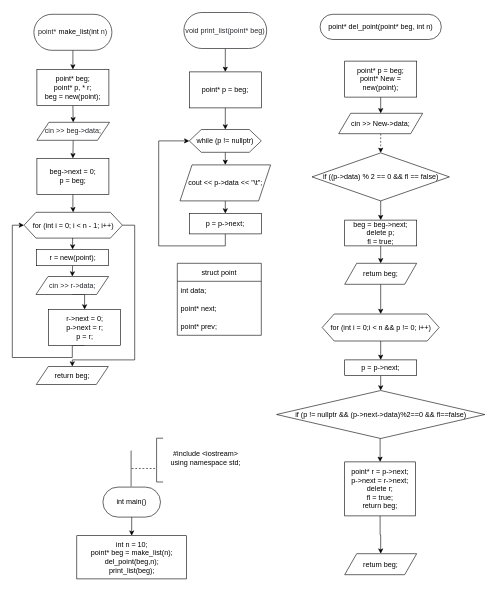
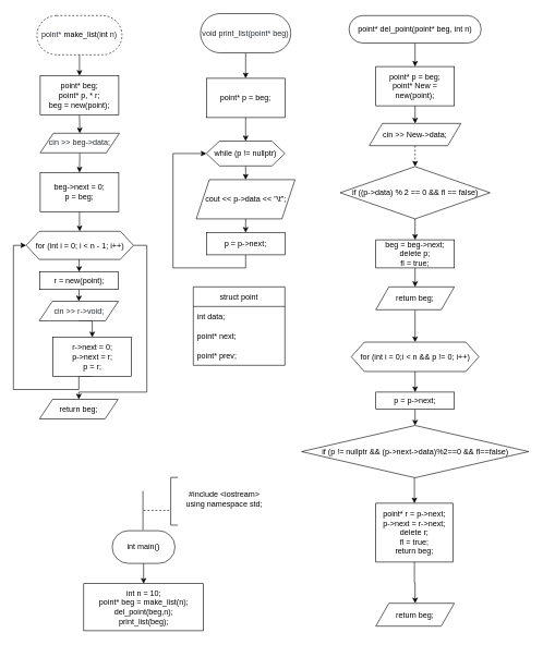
  <mxCell id="0" />
  <mxCell id="1" parent="0" />
  <mxCell id="2" value="" style="endArrow=none;html=1;rounded=0;entryX=0.5;entryY=0;entryDx=0;entryDy=0;" edge="1" parent="1"><mxGeometry width="50" height="50" relative="1" as="geometry"><mxPoint x="218" y="750" as="sourcePoint" /><mxPoint x="218" y="810" as="targetPoint" /></mxGeometry></mxCell>
  <mxCell id="3" value="" style="endArrow=none;dashed=1;html=1;rounded=0;" edge="1" parent="1"><mxGeometry width="50" height="50" relative="1" as="geometry"><mxPoint x="258" y="780" as="sourcePoint" /><mxPoint x="218" y="780" as="targetPoint" /></mxGeometry></mxCell>
  <mxCell id="4" value="" style="shape=partialRectangle;whiteSpace=wrap;html=1;bottom=1;right=1;left=1;top=0;fillColor=none;routingCenterX=-0.5;rotation=90;" vertex="1" parent="1"><mxGeometry x="229" y="761" width="73" height="10" as="geometry" /></mxCell>
  <mxCell id="5" value="&lt;div&gt;#include &amp;lt;iostream&amp;gt;&lt;/div&gt;&lt;div&gt;&lt;span&gt;using namespace std;&lt;/span&gt;&lt;br&gt;&lt;/div&gt;" style="text;html=1;align=center;verticalAlign=middle;resizable=0;points=[];autosize=1;strokeColor=none;fillColor=none;" vertex="1" parent="1"><mxGeometry x="278.31" y="746" width="127" height="32" as="geometry" /></mxCell>
  <mxCell id="6" style="edgeStyle=orthogonalEdgeStyle;rounded=0;orthogonalLoop=1;jettySize=auto;html=1;exitX=0.5;exitY=1;exitDx=0;exitDy=0;entryX=0.5;entryY=0;entryDx=0;entryDy=0;" edge="1" parent="1" source="7" target="57"><mxGeometry relative="1" as="geometry"><mxPoint x="219" y="892" as="targetPoint" /></mxGeometry></mxCell>
  <mxCell id="7" value="int main()" style="rounded=1;whiteSpace=wrap;html=1;arcSize=50;" vertex="1" parent="1"><mxGeometry x="171" y="811" width="96" height="50" as="geometry" /></mxCell>
  <mxCell id="8" style="edgeStyle=orthogonalEdgeStyle;rounded=0;orthogonalLoop=1;jettySize=auto;html=1;exitX=0.5;exitY=1;exitDx=0;exitDy=0;entryX=0.5;entryY=0;entryDx=0;entryDy=0;" edge="1" parent="1" source="9" target="11"><mxGeometry relative="1" as="geometry" /></mxCell>
- <mxCell id="9" value="&lt;span style=&quot;color: rgb(36 , 41 , 47) ; font-family: , , &amp;#34;sf mono&amp;#34; , &amp;#34;menlo&amp;#34; , &amp;#34;consolas&amp;#34; , &amp;#34;liberation mono&amp;#34; , monospace&quot;&gt;point* &lt;/span&gt;&lt;span class=&quot;pl-en&quot; style=&quot;box-sizing: border-box ; font-family: , , &amp;#34;sf mono&amp;#34; , &amp;#34;menlo&amp;#34; , &amp;#34;consolas&amp;#34; , &amp;#34;liberation mono&amp;#34; , monospace&quot;&gt;make_list&lt;/span&gt;&lt;span style=&quot;color: rgb(36 , 41 , 47) ; font-family: , , &amp;#34;sf mono&amp;#34; , &amp;#34;menlo&amp;#34; , &amp;#34;consolas&amp;#34; , &amp;#34;liberation mono&amp;#34; , monospace&quot;&gt;(&lt;/span&gt;&lt;span class=&quot;pl-k&quot; style=&quot;box-sizing: border-box ; font-family: , , &amp;#34;sf mono&amp;#34; , &amp;#34;menlo&amp;#34; , &amp;#34;consolas&amp;#34; , &amp;#34;liberation mono&amp;#34; , monospace&quot;&gt;int&lt;/span&gt;&lt;span style=&quot;color: rgb(36 , 41 , 47) ; font-family: , , &amp;#34;sf mono&amp;#34; , &amp;#34;menlo&amp;#34; , &amp;#34;consolas&amp;#34; , &amp;#34;liberation mono&amp;#34; , monospace&quot;&gt; n)&lt;/span&gt;" style="rounded=1;whiteSpace=wrap;html=1;arcSize=50;" vertex="1" parent="1"><mxGeometry x="56" y="23" width="130" height="60" as="geometry" /></mxCell>
+ <mxCell id="9" value="&lt;span style=&quot;color: rgb(36 , 41 , 47) ; font-family: , , &amp;#34;sf mono&amp;#34; , &amp;#34;menlo&amp;#34; , &amp;#34;consolas&amp;#34; , &amp;#34;liberation mono&amp;#34; , monospace&quot;&gt;point* &lt;/span&gt;&lt;span class=&quot;pl-en&quot; style=&quot;box-sizing: border-box ; font-family: , , &amp;#34;sf mono&amp;#34; , &amp;#34;menlo&amp;#34; , &amp;#34;consolas&amp;#34; , &amp;#34;liberation mono&amp;#34; , monospace&quot;&gt;make_list&lt;/span&gt;&lt;span style=&quot;color: rgb(36 , 41 , 47) ; font-family: , , &amp;#34;sf mono&amp;#34; , &amp;#34;menlo&amp;#34; , &amp;#34;consolas&amp;#34; , &amp;#34;liberation mono&amp;#34; , monospace&quot;&gt;(&lt;/span&gt;&lt;span class=&quot;pl-k&quot; style=&quot;box-sizing: border-box ; font-family: , , &amp;#34;sf mono&amp;#34; , &amp;#34;menlo&amp;#34; , &amp;#34;consolas&amp;#34; , &amp;#34;liberation mono&amp;#34; , monospace&quot;&gt;int&lt;/span&gt;&lt;span style=&quot;color: rgb(36 , 41 , 47) ; font-family: , , &amp;#34;sf mono&amp;#34; , &amp;#34;menlo&amp;#34; , &amp;#34;consolas&amp;#34; , &amp;#34;liberation mono&amp;#34; , monospace&quot;&gt; n)&lt;/span&gt;" style="rounded=1;whiteSpace=wrap;html=1;arcSize=50;dashed=1;" vertex="1" parent="1"><mxGeometry x="56" y="23" width="130" height="60" as="geometry" /></mxCell>
  <mxCell id="10" style="edgeStyle=orthogonalEdgeStyle;rounded=0;orthogonalLoop=1;jettySize=auto;html=1;exitX=0.5;exitY=1;exitDx=0;exitDy=0;entryX=0.5;entryY=0;entryDx=0;entryDy=0;" edge="1" parent="1" source="11" target="13"><mxGeometry relative="1" as="geometry" /></mxCell>
  <mxCell id="11" value="&lt;div&gt;point* beg;&lt;/div&gt;&lt;div&gt;&lt;span&gt;&#09;&lt;/span&gt;point* p, * r;&lt;/div&gt;&lt;div&gt;&lt;span&gt;&#09;&lt;/span&gt;beg = new(point);&lt;/div&gt;" style="rounded=0;whiteSpace=wrap;html=1;" vertex="1" parent="1"><mxGeometry x="61" y="115" width="120" height="60" as="geometry" /></mxCell>
  <mxCell id="12" style="edgeStyle=orthogonalEdgeStyle;rounded=0;orthogonalLoop=1;jettySize=auto;html=1;exitX=0.5;exitY=1;exitDx=0;exitDy=0;entryX=0.5;entryY=0;entryDx=0;entryDy=0;" edge="1" parent="1" source="13" target="15"><mxGeometry relative="1" as="geometry" /></mxCell>
  <mxCell id="13" value="&lt;span style=&quot;color: rgb(36 , 41 , 47) ; font-family: , , &amp;#34;sf mono&amp;#34; , &amp;#34;menlo&amp;#34; , &amp;#34;consolas&amp;#34; , &amp;#34;liberation mono&amp;#34; , monospace&quot;&gt;cin &amp;gt;&amp;gt; beg-&amp;gt;&lt;/span&gt;&lt;span class=&quot;pl-smi&quot; style=&quot;box-sizing: border-box ; color: rgb(36 , 41 , 47) ; font-family: , , &amp;#34;sf mono&amp;#34; , &amp;#34;menlo&amp;#34; , &amp;#34;consolas&amp;#34; , &amp;#34;liberation mono&amp;#34; , monospace&quot;&gt;data&lt;/span&gt;&lt;span style=&quot;color: rgb(36 , 41 , 47) ; font-family: , , &amp;#34;sf mono&amp;#34; , &amp;#34;menlo&amp;#34; , &amp;#34;consolas&amp;#34; , &amp;#34;liberation mono&amp;#34; , monospace&quot;&gt;;&lt;/span&gt;" style="shape=parallelogram;perimeter=parallelogramPerimeter;whiteSpace=wrap;html=1;fixedSize=1;" vertex="1" parent="1"><mxGeometry x="61" y="203" width="121" height="30" as="geometry" /></mxCell>
  <mxCell id="14" style="edgeStyle=orthogonalEdgeStyle;rounded=0;orthogonalLoop=1;jettySize=auto;html=1;exitX=0.5;exitY=1;exitDx=0;exitDy=0;" edge="1" parent="1" source="15" target="18"><mxGeometry relative="1" as="geometry" /></mxCell>
  <mxCell id="15" value="&lt;div&gt;beg-&amp;gt;next = 0;&lt;/div&gt;&lt;div&gt;&lt;span&gt;&#09;&lt;/span&gt;p = beg;&lt;/div&gt;" style="rounded=0;whiteSpace=wrap;html=1;" vertex="1" parent="1"><mxGeometry x="61" y="263" width="120" height="60" as="geometry" /></mxCell>
  <mxCell id="16" style="edgeStyle=orthogonalEdgeStyle;rounded=0;orthogonalLoop=1;jettySize=auto;html=1;exitX=0.5;exitY=1;exitDx=0;exitDy=0;entryX=0.5;entryY=0;entryDx=0;entryDy=0;" edge="1" parent="1" source="18" target="20"><mxGeometry relative="1" as="geometry" /></mxCell>
  <mxCell id="17" style="edgeStyle=orthogonalEdgeStyle;rounded=0;orthogonalLoop=1;jettySize=auto;html=1;exitX=1;exitY=0.5;exitDx=0;exitDy=0;" edge="1" parent="1" source="18" target="25"><mxGeometry relative="1" as="geometry"><Array as="points"><mxPoint x="224" y="375" /><mxPoint x="224" y="599" /><mxPoint x="120" y="599" /></Array></mxGeometry></mxCell>
  <mxCell id="18" value="for (int i = 0; i &amp;lt; n - 1; i++)" style="shape=hexagon;perimeter=hexagonPerimeter2;whiteSpace=wrap;html=1;fixedSize=1;" vertex="1" parent="1"><mxGeometry x="39.5" y="353" width="164" height="43" as="geometry" /></mxCell>
  <mxCell id="19" style="edgeStyle=orthogonalEdgeStyle;rounded=0;orthogonalLoop=1;jettySize=auto;html=1;exitX=0.5;exitY=1;exitDx=0;exitDy=0;entryX=0.5;entryY=0;entryDx=0;entryDy=0;" edge="1" parent="1" source="20" target="22"><mxGeometry relative="1" as="geometry" /></mxCell>
  <mxCell id="20" value="r = new(point);" style="rounded=0;whiteSpace=wrap;html=1;" vertex="1" parent="1"><mxGeometry x="60.5" y="415" width="120" height="27" as="geometry" /></mxCell>
  <mxCell id="21" style="edgeStyle=orthogonalEdgeStyle;rounded=0;orthogonalLoop=1;jettySize=auto;html=1;exitX=0.5;exitY=1;exitDx=0;exitDy=0;entryX=0.5;entryY=0;entryDx=0;entryDy=0;" edge="1" parent="1" source="22" target="24"><mxGeometry relative="1" as="geometry" /></mxCell>
- <mxCell id="22" value="&lt;span style=&quot;color: rgb(36 , 41 , 47) ; font-family: , , &amp;#34;sf mono&amp;#34; , &amp;#34;menlo&amp;#34; , &amp;#34;consolas&amp;#34; , &amp;#34;liberation mono&amp;#34; , monospace&quot;&gt;cin &amp;gt;&amp;gt; r-&amp;gt;&lt;/span&gt;&lt;span class=&quot;pl-smi&quot; style=&quot;box-sizing: border-box ; color: rgb(36 , 41 , 47) ; font-family: , , &amp;#34;sf mono&amp;#34; , &amp;#34;menlo&amp;#34; , &amp;#34;consolas&amp;#34; , &amp;#34;liberation mono&amp;#34; , monospace&quot;&gt;data&lt;/span&gt;&lt;span style=&quot;color: rgb(36 , 41 , 47) ; font-family: , , &amp;#34;sf mono&amp;#34; , &amp;#34;menlo&amp;#34; , &amp;#34;consolas&amp;#34; , &amp;#34;liberation mono&amp;#34; , monospace&quot;&gt;;&lt;/span&gt;" style="shape=parallelogram;perimeter=parallelogramPerimeter;whiteSpace=wrap;html=1;fixedSize=1;" vertex="1" parent="1"><mxGeometry x="59.5" y="460" width="121" height="30" as="geometry" /></mxCell>
+ <mxCell id="22" value="&lt;span style=&quot;color: rgb(36 , 41 , 47) ; font-family: , , &amp;#34;sf mono&amp;#34; , &amp;#34;menlo&amp;#34; , &amp;#34;consolas&amp;#34; , &amp;#34;liberation mono&amp;#34; , monospace&quot;&gt;cin &amp;gt;&amp;gt; r-&amp;gt;&lt;/span&gt;&lt;span class=&quot;pl-smi&quot; style=&quot;box-sizing: border-box ; color: rgb(36 , 41 , 47) ; font-family: , , &amp;#34;sf mono&amp;#34; , &amp;#34;menlo&amp;#34; , &amp;#34;consolas&amp;#34; , &amp;#34;liberation mono&amp;#34; , monospace&quot;&gt;void&lt;/span&gt;&lt;span style=&quot;color: rgb(36 , 41 , 47) ; font-family: , , &amp;#34;sf mono&amp;#34; , &amp;#34;menlo&amp;#34; , &amp;#34;consolas&amp;#34; , &amp;#34;liberation mono&amp;#34; , monospace&quot;&gt;;&lt;/span&gt;" style="shape=parallelogram;perimeter=parallelogramPerimeter;whiteSpace=wrap;html=1;fixedSize=1;" vertex="1" parent="1"><mxGeometry x="59.5" y="460" width="121" height="30" as="geometry" /></mxCell>
  <mxCell id="23" style="edgeStyle=orthogonalEdgeStyle;rounded=0;orthogonalLoop=1;jettySize=auto;html=1;exitX=0.5;exitY=1;exitDx=0;exitDy=0;entryX=0;entryY=0.5;entryDx=0;entryDy=0;" edge="1" parent="1" source="24" target="18"><mxGeometry relative="1" as="geometry"><Array as="points"><mxPoint x="120" y="595" /><mxPoint x="20" y="595" /><mxPoint x="20" y="375" /></Array></mxGeometry></mxCell>
  <mxCell id="24" value="&lt;div&gt;r-&amp;gt;next = 0;&lt;/div&gt;&lt;div&gt;&lt;span&gt;&#09;&#09;&lt;/span&gt;p-&amp;gt;next = r;&lt;/div&gt;&lt;div&gt;&lt;span&gt;&#09;&#09;&lt;/span&gt;p = r;&lt;/div&gt;" style="rounded=0;whiteSpace=wrap;html=1;" vertex="1" parent="1"><mxGeometry x="80.5" y="515" width="120" height="60" as="geometry" /></mxCell>
  <mxCell id="25" value="return beg;" style="shape=parallelogram;perimeter=parallelogramPerimeter;whiteSpace=wrap;html=1;fixedSize=1;" vertex="1" parent="1"><mxGeometry x="60" y="610" width="120" height="30" as="geometry" /></mxCell>
  <mxCell id="26" style="edgeStyle=orthogonalEdgeStyle;rounded=0;orthogonalLoop=1;jettySize=auto;html=1;exitX=0.5;exitY=1;exitDx=0;exitDy=0;entryX=0.5;entryY=0;entryDx=0;entryDy=0;" edge="1" parent="1" source="27" target="29"><mxGeometry relative="1" as="geometry" /></mxCell>
  <mxCell id="27" value="&lt;font color=&quot;#24292f&quot;&gt;void print_list(point* beg)&lt;/font&gt;" style="rounded=1;whiteSpace=wrap;html=1;arcSize=50;" vertex="1" parent="1"><mxGeometry x="306" y="20" width="138" height="60" as="geometry" /></mxCell>
  <mxCell id="28" style="edgeStyle=orthogonalEdgeStyle;rounded=0;orthogonalLoop=1;jettySize=auto;html=1;exitX=0.5;exitY=1;exitDx=0;exitDy=0;entryX=0.5;entryY=0;entryDx=0;entryDy=0;" edge="1" parent="1" source="29" target="31"><mxGeometry relative="1" as="geometry" /></mxCell>
  <mxCell id="29" value="point* p = beg;" style="rounded=0;whiteSpace=wrap;html=1;" vertex="1" parent="1"><mxGeometry x="315" y="119" width="120" height="60" as="geometry" /></mxCell>
  <mxCell id="30" style="edgeStyle=orthogonalEdgeStyle;rounded=0;orthogonalLoop=1;jettySize=auto;html=1;exitX=0.5;exitY=1;exitDx=0;exitDy=0;entryX=0.5;entryY=0;entryDx=0;entryDy=0;" edge="1" parent="1" source="31" target="35"><mxGeometry relative="1" as="geometry" /></mxCell>
  <mxCell id="31" value="while (p != nullptr)" style="shape=hexagon;perimeter=hexagonPerimeter2;whiteSpace=wrap;html=1;fixedSize=1;" vertex="1" parent="1"><mxGeometry x="315" y="215" width="120" height="38" as="geometry" /></mxCell>
  <mxCell id="32" style="edgeStyle=orthogonalEdgeStyle;rounded=0;orthogonalLoop=1;jettySize=auto;html=1;exitX=0.5;exitY=1;exitDx=0;exitDy=0;entryX=0;entryY=0.5;entryDx=0;entryDy=0;" edge="1" parent="1" source="33" target="31"><mxGeometry relative="1" as="geometry"><Array as="points"><mxPoint x="375" y="409" /><mxPoint x="264" y="409" /><mxPoint x="264" y="234" /></Array></mxGeometry></mxCell>
  <mxCell id="33" value="p = p-&amp;gt;next;" style="rounded=0;whiteSpace=wrap;html=1;" vertex="1" parent="1"><mxGeometry x="315" y="355" width="120" height="34" as="geometry" /></mxCell>
  <mxCell id="34" style="edgeStyle=orthogonalEdgeStyle;rounded=0;orthogonalLoop=1;jettySize=auto;html=1;exitX=0.5;exitY=1;exitDx=0;exitDy=0;entryX=0.5;entryY=0;entryDx=0;entryDy=0;" edge="1" parent="1" source="35" target="33"><mxGeometry relative="1" as="geometry" /></mxCell>
  <mxCell id="35" value="cout &amp;lt;&amp;lt; p-&amp;gt;data &amp;lt;&amp;lt; &quot;\t&quot;;" style="shape=parallelogram;perimeter=parallelogramPerimeter;whiteSpace=wrap;html=1;fixedSize=1;" vertex="1" parent="1"><mxGeometry x="299.5" y="274" width="151" height="60" as="geometry" /></mxCell>
+ <mxCell id="36" style="edgeStyle=orthogonalEdgeStyle;rounded=0;orthogonalLoop=1;jettySize=auto;html=1;exitX=0.5;exitY=1;exitDx=0;exitDy=0;entryX=0.5;entryY=0;entryDx=0;entryDy=0;" edge="1" parent="1" source="37" target="39"><mxGeometry relative="1" as="geometry" /></mxCell>
  <mxCell id="37" value="point* del_point(point* beg, int n)" style="rounded=1;whiteSpace=wrap;html=1;arcSize=50;" vertex="1" parent="1"><mxGeometry x="533" y="23" width="202" height="42" as="geometry" /></mxCell>
  <mxCell id="38" style="edgeStyle=orthogonalEdgeStyle;rounded=0;orthogonalLoop=1;jettySize=auto;html=1;exitX=0.5;exitY=1;exitDx=0;exitDy=0;entryX=0.5;entryY=0;entryDx=0;entryDy=0;" edge="1" parent="1" source="39" target="41"><mxGeometry relative="1" as="geometry" /></mxCell>
  <mxCell id="39" value="&lt;div&gt;point* p = beg;&lt;/div&gt;&lt;div&gt;&lt;span&gt;&#09;&lt;/span&gt;point* New = new(point);&lt;/div&gt;" style="rounded=0;whiteSpace=wrap;html=1;" vertex="1" parent="1"><mxGeometry x="574" y="101" width="120" height="60" as="geometry" /></mxCell>
  <mxCell id="40" style="edgeStyle=orthogonalEdgeStyle;rounded=0;orthogonalLoop=1;jettySize=auto;html=1;exitX=0.5;exitY=1;exitDx=0;exitDy=0;entryX=0.5;entryY=0;entryDx=0;entryDy=0;dashed=1;" edge="1" parent="1" source="41" target="43"><mxGeometry relative="1" as="geometry" /></mxCell>
  <mxCell id="41" value="cin &amp;gt;&amp;gt; New-&amp;gt;data;" style="shape=parallelogram;perimeter=parallelogramPerimeter;whiteSpace=wrap;html=1;fixedSize=1;" vertex="1" parent="1"><mxGeometry x="564" y="188" width="140" height="34" as="geometry" /></mxCell>
  <mxCell id="42" style="edgeStyle=orthogonalEdgeStyle;rounded=0;orthogonalLoop=1;jettySize=auto;html=1;exitX=0.5;exitY=1;exitDx=0;exitDy=0;entryX=0.5;entryY=0;entryDx=0;entryDy=0;" edge="1" parent="1" source="43" target="45"><mxGeometry relative="1" as="geometry" /></mxCell>
  <mxCell id="43" value="if ((p-&amp;gt;data) % 2 == 0 &amp;amp;&amp;amp; fl == false)" style="rhombus;whiteSpace=wrap;html=1;" vertex="1" parent="1"><mxGeometry x="519.5" y="254" width="229" height="80" as="geometry" /></mxCell>
  <mxCell id="44" style="edgeStyle=orthogonalEdgeStyle;rounded=0;orthogonalLoop=1;jettySize=auto;html=1;exitX=0.5;exitY=1;exitDx=0;exitDy=0;entryX=0.5;entryY=0;entryDx=0;entryDy=0;" edge="1" parent="1" source="45" target="47"><mxGeometry relative="1" as="geometry" /></mxCell>
  <mxCell id="45" value="&lt;div&gt;beg = beg-&amp;gt;next;&lt;/div&gt;&lt;div&gt;&lt;span&gt;&#09;&#09;&lt;/span&gt;delete p;&lt;/div&gt;&lt;div&gt;&lt;span&gt;&#09;&#09;&lt;/span&gt;fl = true;&lt;/div&gt;" style="rounded=0;whiteSpace=wrap;html=1;" vertex="1" parent="1"><mxGeometry x="574" y="366" width="120" height="43" as="geometry" /></mxCell>
  <mxCell id="46" style="edgeStyle=orthogonalEdgeStyle;rounded=0;orthogonalLoop=1;jettySize=auto;html=1;exitX=0.5;exitY=1;exitDx=0;exitDy=0;entryX=0.5;entryY=0;entryDx=0;entryDy=0;" edge="1" parent="1" source="47" target="49"><mxGeometry relative="1" as="geometry" /></mxCell>
  <mxCell id="47" value="return beg;" style="shape=parallelogram;perimeter=parallelogramPerimeter;whiteSpace=wrap;html=1;fixedSize=1;" vertex="1" parent="1"><mxGeometry x="574" y="438" width="120" height="35" as="geometry" /></mxCell>
  <mxCell id="48" style="edgeStyle=orthogonalEdgeStyle;rounded=0;orthogonalLoop=1;jettySize=auto;html=1;exitX=0.5;exitY=1;exitDx=0;exitDy=0;entryX=0.5;entryY=0;entryDx=0;entryDy=0;" edge="1" parent="1" source="49" target="51"><mxGeometry relative="1" as="geometry" /></mxCell>
  <mxCell id="49" value="for (int i = 0;i &amp;lt; n &amp;amp;&amp;amp; p != 0; i++)" style="shape=hexagon;perimeter=hexagonPerimeter2;whiteSpace=wrap;html=1;fixedSize=1;" vertex="1" parent="1"><mxGeometry x="536.5" y="522.5" width="195" height="45" as="geometry" /></mxCell>
  <mxCell id="50" style="edgeStyle=orthogonalEdgeStyle;rounded=0;orthogonalLoop=1;jettySize=auto;html=1;exitX=0.5;exitY=1;exitDx=0;exitDy=0;entryX=0.5;entryY=0;entryDx=0;entryDy=0;" edge="1" parent="1" source="51" target="53"><mxGeometry relative="1" as="geometry" /></mxCell>
  <mxCell id="51" value="p = p-&amp;gt;next;" style="rounded=0;whiteSpace=wrap;html=1;" vertex="1" parent="1"><mxGeometry x="574" y="599" width="120" height="26" as="geometry" /></mxCell>
  <mxCell id="52" style="edgeStyle=orthogonalEdgeStyle;rounded=0;orthogonalLoop=1;jettySize=auto;html=1;exitX=0.5;exitY=1;exitDx=0;exitDy=0;entryX=0.5;entryY=0;entryDx=0;entryDy=0;" edge="1" parent="1" source="53" target="55"><mxGeometry relative="1" as="geometry" /></mxCell>
  <mxCell id="53" value="if (p != nullptr &amp;amp;&amp;amp; (p-&amp;gt;next-&amp;gt;data)%2==0 &amp;amp;&amp;amp; fl==false)" style="rhombus;whiteSpace=wrap;html=1;" vertex="1" parent="1"><mxGeometry x="460.5" y="650" width="347" height="80" as="geometry" /></mxCell>
  <mxCell id="54" style="edgeStyle=orthogonalEdgeStyle;rounded=0;orthogonalLoop=1;jettySize=auto;html=1;exitX=0.5;exitY=1;exitDx=0;exitDy=0;entryX=0.5;entryY=0;entryDx=0;entryDy=0;" edge="1" parent="1" source="55" target="56"><mxGeometry relative="1" as="geometry" /></mxCell>
  <mxCell id="55" value="&lt;div&gt;point* r = p-&amp;gt;next;&lt;/div&gt;&lt;div&gt;&lt;span&gt;&#09;&#09;&#09;&lt;/span&gt;p-&amp;gt;next = r-&amp;gt;next;&lt;/div&gt;&lt;div&gt;&lt;span&gt;&#09;&#09;&#09;&lt;/span&gt;delete r;&lt;/div&gt;&lt;div&gt;&lt;span&gt;&#09;&#09;&#09;&lt;/span&gt;fl = true;&lt;/div&gt;&lt;div&gt;&lt;span&gt;&#09;&#09;&#09;&lt;/span&gt;return beg;&lt;/div&gt;" style="rounded=0;whiteSpace=wrap;html=1;" vertex="1" parent="1"><mxGeometry x="574" y="769" width="118" height="90" as="geometry" /></mxCell>
  <mxCell id="56" value="return beg;" style="shape=parallelogram;perimeter=parallelogramPerimeter;whiteSpace=wrap;html=1;fixedSize=1;" vertex="1" parent="1"><mxGeometry x="574" y="922" width="120" height="35" as="geometry" /></mxCell>
  <mxCell id="57" value="&lt;div&gt;int n = 10;&lt;/div&gt;&lt;div&gt;&lt;span&gt;&#09;&lt;/span&gt;point* beg = make_list(n);&lt;/div&gt;&lt;div&gt;del_point(beg,n);&lt;/div&gt;&lt;div&gt;&lt;span&gt;&#09;&lt;/span&gt;print_list(beg);&lt;/div&gt;" style="rounded=0;whiteSpace=wrap;html=1;" vertex="1" parent="1"><mxGeometry x="127.5" y="892" width="183" height="72" as="geometry" /></mxCell>
  <mxCell id="58" value="struct point" style="swimlane;fontStyle=0;childLayout=stackLayout;horizontal=1;startSize=30;horizontalStack=0;resizeParent=1;resizeParentMax=0;resizeLast=0;collapsible=1;marginBottom=0;" vertex="1" parent="1"><mxGeometry x="295" y="438" width="140" height="120" as="geometry" /></mxCell>
  <mxCell id="59" value="int data;" style="text;strokeColor=none;fillColor=none;align=left;verticalAlign=middle;spacingLeft=4;spacingRight=4;overflow=hidden;points=[[0,0.5],[1,0.5]];portConstraint=eastwest;rotatable=0;" vertex="1" parent="58"><mxGeometry y="30" width="140" height="30" as="geometry" /></mxCell>
  <mxCell id="60" value="point* next;" style="text;strokeColor=none;fillColor=none;align=left;verticalAlign=middle;spacingLeft=4;spacingRight=4;overflow=hidden;points=[[0,0.5],[1,0.5]];portConstraint=eastwest;rotatable=0;" vertex="1" parent="58"><mxGeometry y="60" width="140" height="30" as="geometry" /></mxCell>
  <mxCell id="61" value="point* prev;" style="text;strokeColor=none;fillColor=none;align=left;verticalAlign=middle;spacingLeft=4;spacingRight=4;overflow=hidden;points=[[0,0.5],[1,0.5]];portConstraint=eastwest;rotatable=0;" vertex="1" parent="58"><mxGeometry y="90" width="140" height="30" as="geometry" /></mxCell>
